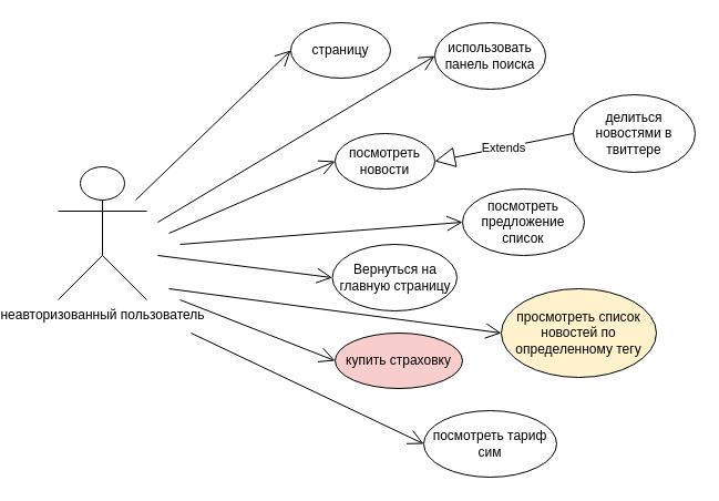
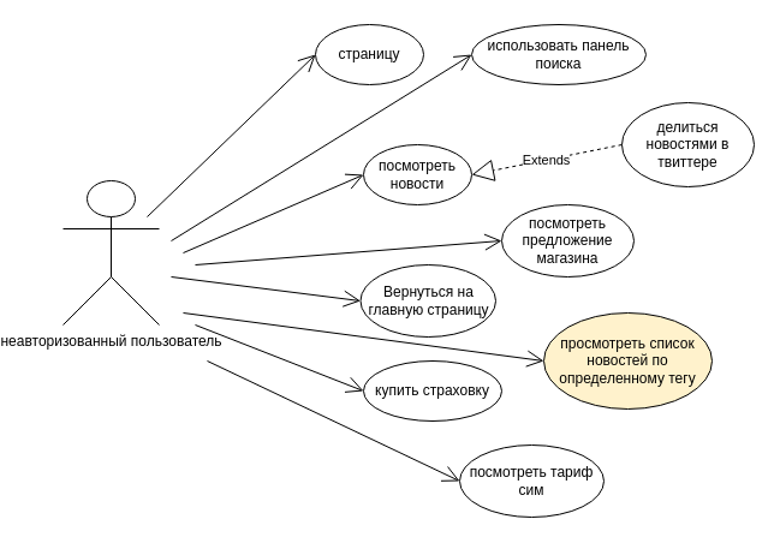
  <mxCell id="0" />
  <mxCell id="1" parent="0" />
  <mxCell id="2" value="неавторизованный пользователь" style="shape=umlActor;verticalLabelPosition=bottom;verticalAlign=top;html=1;outlineConnect=0;" vertex="1" parent="1"><mxGeometry x="20" y="150" width="80" height="120" as="geometry" /></mxCell>
  <mxCell id="3" value="страницу" style="ellipse;whiteSpace=wrap;html=1;" vertex="1" parent="1"><mxGeometry x="230" y="20" width="90" height="50" as="geometry" /></mxCell>
- <mxCell id="4" value="использовать панель поиска" style="ellipse;whiteSpace=wrap;html=1;" vertex="1" parent="1"><mxGeometry x="360" y="20" width="100" height="60" as="geometry" /></mxCell>
+ <mxCell id="4" value="использовать панель поиска" style="ellipse;whiteSpace=wrap;html=1;" vertex="1" parent="1"><mxGeometry x="360" y="20" width="145" height="50" as="geometry" /></mxCell>
  <mxCell id="5" value="посмотреть новости" style="ellipse;whiteSpace=wrap;html=1;" vertex="1" parent="1"><mxGeometry x="270" y="120" width="90" height="50" as="geometry" /></mxCell>
  <mxCell id="6" value="посмотреть&amp;nbsp;тариф сим" style="ellipse;whiteSpace=wrap;html=1;" vertex="1" parent="1"><mxGeometry x="350" y="370" width="120" height="60" as="geometry" /></mxCell>
  <mxCell id="7" value="Вернуться на главную страницу" style="ellipse;whiteSpace=wrap;html=1;" vertex="1" parent="1"><mxGeometry x="267.5" y="220" width="112.5" height="60" as="geometry" /></mxCell>
- <mxCell id="8" value="посмотреть предложение список" style="ellipse;whiteSpace=wrap;html=1;" vertex="1" parent="1"><mxGeometry x="385" y="170" width="110" height="60" as="geometry" /></mxCell>
+ <mxCell id="8" value="посмотреть предложение магазина" style="ellipse;whiteSpace=wrap;html=1;" vertex="1" parent="1"><mxGeometry x="385" y="170" width="110" height="60" as="geometry" /></mxCell>
  <mxCell id="9" value="просмотреть список новостей по определенному тегу" style="ellipse;whiteSpace=wrap;html=1;fillColor=#fff2cc;" vertex="1" parent="1"><mxGeometry x="420" y="260" width="140" height="80" as="geometry" /></mxCell>
- <mxCell id="10" value="купить страховку" style="ellipse;whiteSpace=wrap;html=1;fillColor=#f8cecc;" vertex="1" parent="1"><mxGeometry x="270" y="300" width="115" height="50" as="geometry" /></mxCell>
+ <mxCell id="10" value="купить страховку" style="ellipse;whiteSpace=wrap;html=1;" vertex="1" parent="1"><mxGeometry x="270" y="300" width="115" height="50" as="geometry" /></mxCell>
  <mxCell id="11" value="делиться новостями в твиттере" style="ellipse;whiteSpace=wrap;html=1;" vertex="1" parent="1"><mxGeometry x="485" y="85" width="110" height="70" as="geometry" /></mxCell>
  <mxCell id="12" value="" style="endArrow=open;endFill=1;endSize=12;html=1;entryX=0;entryY=0.5;entryDx=0;entryDy=0;" edge="1" parent="1" target="3"><mxGeometry width="160" relative="1" as="geometry"><mxPoint x="90" y="180" as="sourcePoint" /><mxPoint x="440" y="290" as="targetPoint" /></mxGeometry></mxCell>
  <mxCell id="13" value="" style="endArrow=open;endFill=1;endSize=12;html=1;entryX=0;entryY=0.5;entryDx=0;entryDy=0;" edge="1" parent="1" target="4"><mxGeometry width="160" relative="1" as="geometry"><mxPoint x="110" y="200" as="sourcePoint" /><mxPoint x="260" y="105" as="targetPoint" /></mxGeometry></mxCell>
  <mxCell id="14" value="" style="endArrow=open;endFill=1;endSize=12;html=1;entryX=0;entryY=0.5;entryDx=0;entryDy=0;" edge="1" parent="1" target="5"><mxGeometry width="160" relative="1" as="geometry"><mxPoint x="120" y="210" as="sourcePoint" /><mxPoint x="270" y="115" as="targetPoint" /></mxGeometry></mxCell>
  <mxCell id="15" value="" style="endArrow=open;endFill=1;endSize=12;html=1;entryX=0;entryY=0.5;entryDx=0;entryDy=0;" edge="1" parent="1" target="7"><mxGeometry width="160" relative="1" as="geometry"><mxPoint x="110" y="230" as="sourcePoint" /><mxPoint x="260" y="215" as="targetPoint" /></mxGeometry></mxCell>
  <mxCell id="16" value="" style="endArrow=open;endFill=1;endSize=12;html=1;entryX=0;entryY=0.5;entryDx=0;entryDy=0;" edge="1" parent="1" target="8"><mxGeometry width="160" relative="1" as="geometry"><mxPoint x="130" y="220" as="sourcePoint" /><mxPoint x="230" y="320" as="targetPoint" /></mxGeometry></mxCell>
  <mxCell id="17" value="" style="endArrow=open;endFill=1;endSize=12;html=1;entryX=0;entryY=0.5;entryDx=0;entryDy=0;" edge="1" parent="1" target="9"><mxGeometry width="160" relative="1" as="geometry"><mxPoint x="120" y="260" as="sourcePoint" /><mxPoint x="240" y="330" as="targetPoint" /></mxGeometry></mxCell>
- <mxCell id="18" value="Extends" style="endArrow=block;endSize=16;endFill=0;html=1;exitX=0;exitY=0.5;exitDx=0;exitDy=0;entryX=1;entryY=0.5;entryDx=0;entryDy=0;" edge="1" parent="1" source="11" target="5"><mxGeometry width="160" relative="1" as="geometry"><mxPoint x="280" y="190" as="sourcePoint" /><mxPoint x="440" y="190" as="targetPoint" /></mxGeometry></mxCell>
+ <mxCell id="18" value="Extends" style="endArrow=block;endSize=16;endFill=0;html=1;exitX=0;exitY=0.5;exitDx=0;exitDy=0;entryX=1;entryY=0.5;entryDx=0;entryDy=0;dashed=1;" edge="1" parent="1" source="11" target="5"><mxGeometry width="160" relative="1" as="geometry"><mxPoint x="280" y="190" as="sourcePoint" /><mxPoint x="440" y="190" as="targetPoint" /></mxGeometry></mxCell>
  <mxCell id="19" value="" style="endArrow=open;endFill=1;endSize=12;html=1;entryX=0;entryY=0.5;entryDx=0;entryDy=0;" edge="1" parent="1" target="10"><mxGeometry width="160" relative="1" as="geometry"><mxPoint x="130" y="270" as="sourcePoint" /><mxPoint x="430" y="310" as="targetPoint" /></mxGeometry></mxCell>
  <mxCell id="20" value="" style="endArrow=open;endFill=1;endSize=12;html=1;entryX=0;entryY=0.5;entryDx=0;entryDy=0;" edge="1" parent="1" target="6"><mxGeometry width="160" relative="1" as="geometry"><mxPoint x="140" y="300" as="sourcePoint" /><mxPoint x="280" y="335" as="targetPoint" /></mxGeometry></mxCell>
